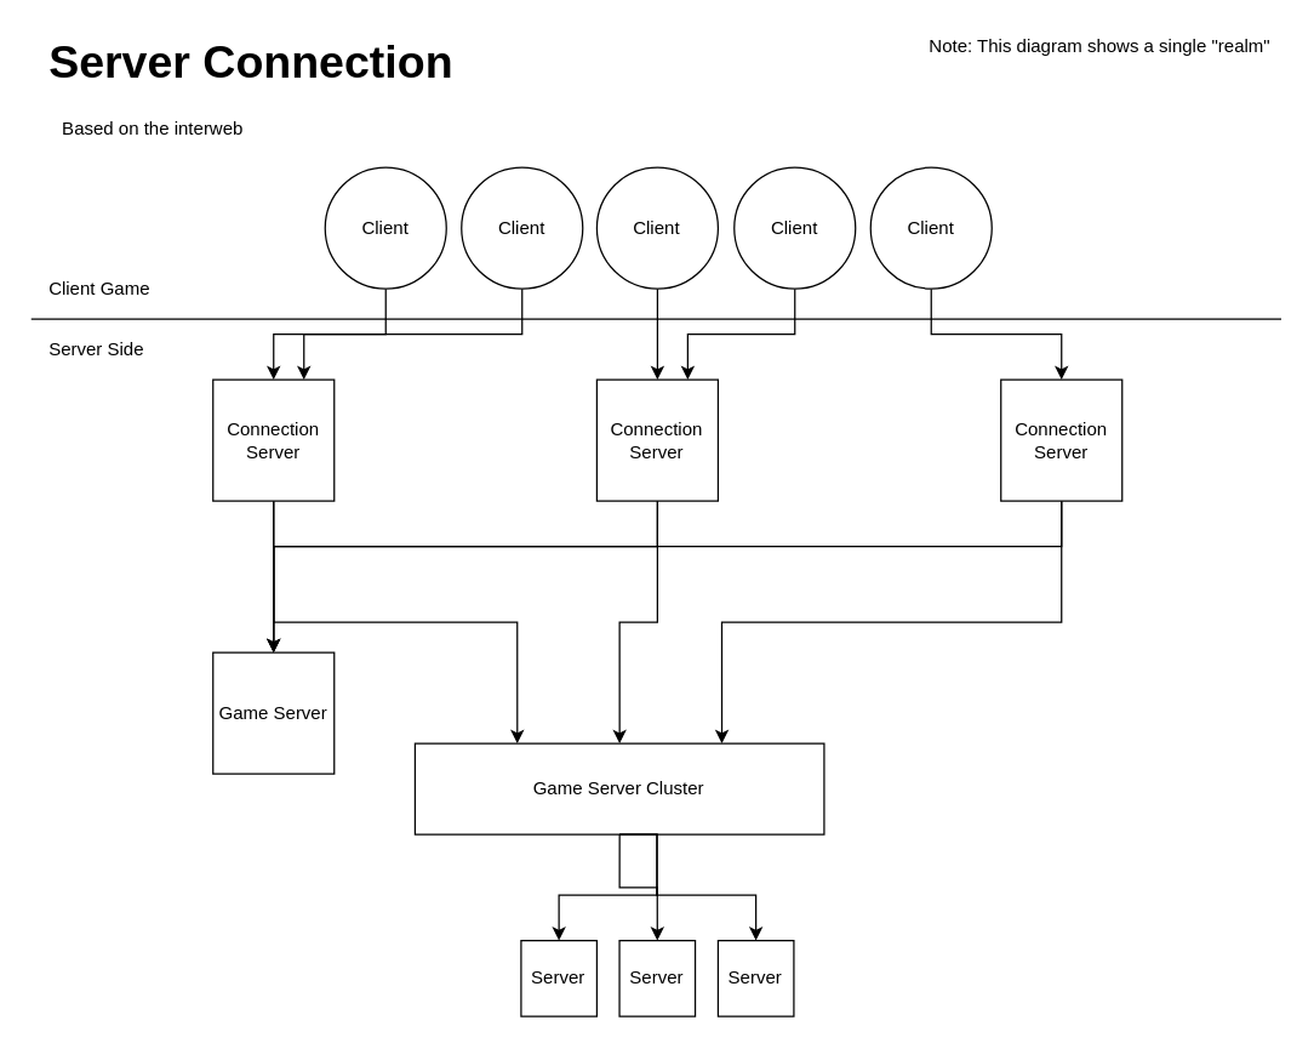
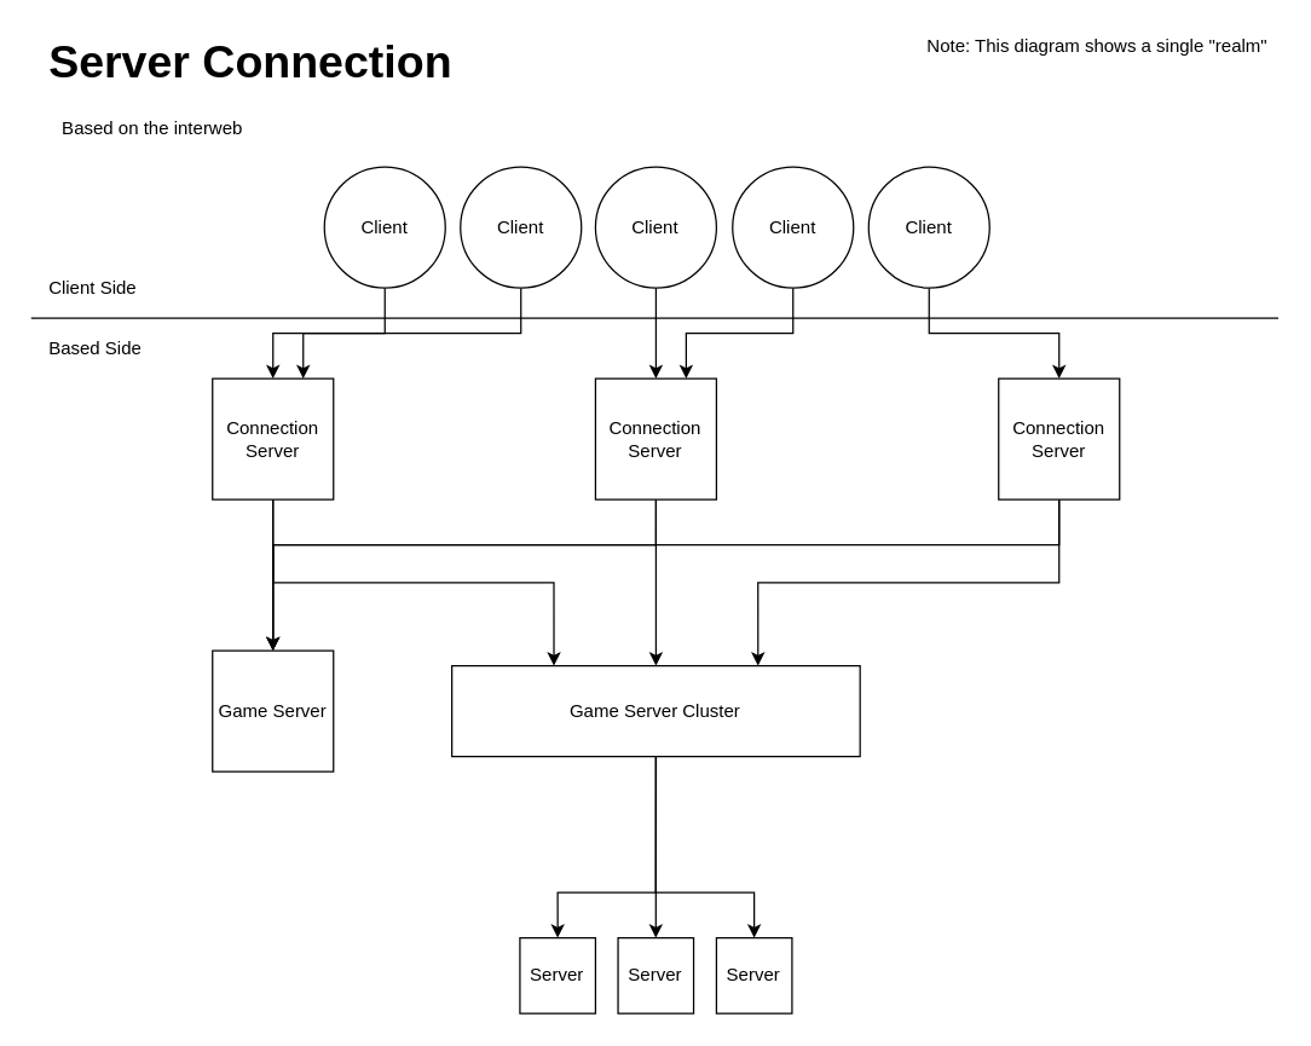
  <mxCell id="0" />
  <mxCell id="1" parent="0" />
  <mxCell id="2" value="Server Connection" style="text;html=1;align=left;verticalAlign=middle;resizable=0;points=[];;autosize=1;fontStyle=1;fontSize=30;" vertex="1" parent="1"><mxGeometry x="30" y="20" width="290" height="40" as="geometry" /></mxCell>
  <mxCell id="3" value="Based on the interweb" style="text;html=1;align=center;verticalAlign=middle;resizable=0;points=[];;autosize=1;" vertex="1" parent="1"><mxGeometry x="35" y="75" width="130" height="20" as="geometry" /></mxCell>
  <mxCell id="4" style="edgeStyle=orthogonalEdgeStyle;rounded=0;orthogonalLoop=1;jettySize=auto;html=1;exitX=0.5;exitY=1;exitDx=0;exitDy=0;entryX=0.5;entryY=0;entryDx=0;entryDy=0;" edge="1" parent="1" source="5" target="17"><mxGeometry relative="1" as="geometry" /></mxCell>
  <mxCell id="5" value="Client" style="ellipse;whiteSpace=wrap;html=1;aspect=fixed;" vertex="1" parent="1"><mxGeometry x="214" y="110" width="80" height="80" as="geometry" /></mxCell>
  <mxCell id="6" style="edgeStyle=orthogonalEdgeStyle;rounded=0;orthogonalLoop=1;jettySize=auto;html=1;exitX=0.5;exitY=1;exitDx=0;exitDy=0;entryX=0.5;entryY=0;entryDx=0;entryDy=0;" edge="1" parent="1" source="7" target="23"><mxGeometry relative="1" as="geometry" /></mxCell>
  <mxCell id="7" value="Client" style="ellipse;whiteSpace=wrap;html=1;aspect=fixed;" vertex="1" parent="1"><mxGeometry x="574" y="110" width="80" height="80" as="geometry" /></mxCell>
  <mxCell id="8" style="edgeStyle=orthogonalEdgeStyle;rounded=0;orthogonalLoop=1;jettySize=auto;html=1;exitX=0.5;exitY=1;exitDx=0;exitDy=0;entryX=0.75;entryY=0;entryDx=0;entryDy=0;" edge="1" parent="1" source="9" target="20"><mxGeometry relative="1" as="geometry" /></mxCell>
  <mxCell id="9" value="Client" style="ellipse;whiteSpace=wrap;html=1;aspect=fixed;" vertex="1" parent="1"><mxGeometry x="484" y="110" width="80" height="80" as="geometry" /></mxCell>
  <mxCell id="10" style="edgeStyle=orthogonalEdgeStyle;rounded=0;orthogonalLoop=1;jettySize=auto;html=1;exitX=0.5;exitY=1;exitDx=0;exitDy=0;entryX=0.5;entryY=0;entryDx=0;entryDy=0;" edge="1" parent="1" source="11" target="20"><mxGeometry relative="1" as="geometry" /></mxCell>
  <mxCell id="11" value="Client" style="ellipse;whiteSpace=wrap;html=1;aspect=fixed;" vertex="1" parent="1"><mxGeometry x="393.33" y="110" width="80" height="80" as="geometry" /></mxCell>
  <mxCell id="12" style="edgeStyle=orthogonalEdgeStyle;rounded=0;orthogonalLoop=1;jettySize=auto;html=1;exitX=0.5;exitY=1;exitDx=0;exitDy=0;entryX=0.75;entryY=0;entryDx=0;entryDy=0;" edge="1" parent="1" source="13" target="17"><mxGeometry relative="1" as="geometry" /></mxCell>
  <mxCell id="13" value="Client" style="ellipse;whiteSpace=wrap;html=1;aspect=fixed;" vertex="1" parent="1"><mxGeometry x="304" y="110" width="80" height="80" as="geometry" /></mxCell>
  <mxCell id="14" value="" style="endArrow=none;html=1;" edge="1" parent="1"><mxGeometry width="50" height="50" relative="1" as="geometry"><mxPoint y="210" as="sourcePoint" x="20" /><mxPoint x="845" y="210" as="targetPoint" /></mxGeometry></mxCell>
  <mxCell id="15" style="edgeStyle=orthogonalEdgeStyle;rounded=0;orthogonalLoop=1;jettySize=auto;html=1;exitX=0.5;exitY=1;exitDx=0;exitDy=0;entryX=0.25;entryY=0;entryDx=0;entryDy=0;" edge="1" parent="1" source="17" target="28"><mxGeometry relative="1" as="geometry" /></mxCell>
  <mxCell id="16" style="edgeStyle=orthogonalEdgeStyle;rounded=0;orthogonalLoop=1;jettySize=auto;html=1;exitX=0.5;exitY=1;exitDx=0;exitDy=0;entryX=0.5;entryY=0;entryDx=0;entryDy=0;" edge="1" parent="1" source="17" target="34"><mxGeometry relative="1" as="geometry" /></mxCell>
  <mxCell id="17" value="Connection Server" style="whiteSpace=wrap;html=1;aspect=fixed;" vertex="1" parent="1"><mxGeometry x="140" y="250" width="80" height="80" as="geometry" /></mxCell>
  <mxCell id="18" style="edgeStyle=orthogonalEdgeStyle;rounded=0;orthogonalLoop=1;jettySize=auto;html=1;exitX=0.5;exitY=1;exitDx=0;exitDy=0;entryX=0.5;entryY=0;entryDx=0;entryDy=0;" edge="1" parent="1" source="20" target="28"><mxGeometry relative="1" as="geometry" /></mxCell>
  <mxCell id="19" style="edgeStyle=orthogonalEdgeStyle;rounded=0;orthogonalLoop=1;jettySize=auto;html=1;exitX=0.5;exitY=1;exitDx=0;exitDy=0;entryX=0.5;entryY=0;entryDx=0;entryDy=0;" edge="1" parent="1" source="20" target="34"><mxGeometry relative="1" as="geometry"><Array as="points"><mxPoint x="433" y="360" /><mxPoint x="180" y="360" /></Array></mxGeometry></mxCell>
  <mxCell id="20" value="Connection Server" style="whiteSpace=wrap;html=1;aspect=fixed;gradientColor=none;" vertex="1" parent="1"><mxGeometry x="393.33" y="250" width="80" height="80" as="geometry" /></mxCell>
  <mxCell id="21" style="edgeStyle=orthogonalEdgeStyle;rounded=0;orthogonalLoop=1;jettySize=auto;html=1;exitX=0.5;exitY=1;exitDx=0;exitDy=0;entryX=0.75;entryY=0;entryDx=0;entryDy=0;" edge="1" parent="1" source="23" target="28"><mxGeometry relative="1" as="geometry" /></mxCell>
  <mxCell id="22" style="edgeStyle=orthogonalEdgeStyle;rounded=0;orthogonalLoop=1;jettySize=auto;html=1;exitX=0.5;exitY=1;exitDx=0;exitDy=0;entryX=0.5;entryY=0;entryDx=0;entryDy=0;" edge="1" parent="1" source="23" target="34"><mxGeometry relative="1" as="geometry"><Array as="points"><mxPoint x="700" y="360" /><mxPoint x="180" y="360" /></Array></mxGeometry></mxCell>
  <mxCell id="23" value="Connection Server" style="whiteSpace=wrap;html=1;aspect=fixed;" vertex="1" parent="1"><mxGeometry x="660" y="250" width="80" height="80" as="geometry" /></mxCell>
  <mxCell id="24" value="Note: This diagram shows a single &quot;realm&quot;" style="text;html=1;align=right;verticalAlign=middle;whiteSpace=wrap;rounded=0;textDirection=ltr;fillColor=none;" vertex="1" parent="1"><mxGeometry x="600" y="20" width="240" height="20" as="geometry" /></mxCell>
  <mxCell id="25" style="edgeStyle=orthogonalEdgeStyle;rounded=0;orthogonalLoop=1;jettySize=auto;html=1;exitX=0.5;exitY=1;exitDx=0;exitDy=0;entryX=0.5;entryY=0;entryDx=0;entryDy=0;" edge="1" parent="1" source="28" target="31"><mxGeometry relative="1" as="geometry"><Array as="points"><mxPoint x="433" y="590" /><mxPoint x="368" y="590" /></Array></mxGeometry></mxCell>
  <mxCell id="26" style="edgeStyle=orthogonalEdgeStyle;rounded=0;orthogonalLoop=1;jettySize=auto;html=1;exitX=0.5;exitY=1;exitDx=0;exitDy=0;entryX=0.5;entryY=0;entryDx=0;entryDy=0;" edge="1" parent="1" source="28" target="32"><mxGeometry relative="1" as="geometry" /></mxCell>
  <mxCell id="27" style="edgeStyle=orthogonalEdgeStyle;rounded=0;orthogonalLoop=1;jettySize=auto;html=1;exitX=0.5;exitY=1;exitDx=0;exitDy=0;entryX=0.5;entryY=0;entryDx=0;entryDy=0;" edge="1" parent="1" source="28" target="33"><mxGeometry relative="1" as="geometry"><Array as="points"><mxPoint x="433" y="590" /><mxPoint x="499" y="590" /></Array></mxGeometry></mxCell>
- <mxCell id="28" value="Game Server Cluster" style="rounded=0;whiteSpace=wrap;html=1;fillColor=none;align=center;" vertex="1" parent="1"><mxGeometry x="273.33" y="490" width="270" height="60" as="geometry" /></mxCell>
- <mxCell id="29" value="Client Game" style="text;html=1;strokeColor=none;fillColor=none;align=left;verticalAlign=middle;whiteSpace=wrap;rounded=0;" vertex="1" parent="1"><mxGeometry x="30" y="180" width="80" height="20" as="geometry" /></mxCell>
- <mxCell id="30" value="Server Side" style="text;html=1;strokeColor=none;fillColor=none;align=left;verticalAlign=middle;whiteSpace=wrap;rounded=0;" vertex="1" parent="1"><mxGeometry x="30" y="220" width="80" height="20" as="geometry" /></mxCell>
+ <mxCell id="28" value="Game Server Cluster" style="rounded=0;whiteSpace=wrap;html=1;fillColor=none;align=center;" vertex="1" parent="1"><mxGeometry x="298.33" y="440" width="270" height="60" as="geometry" /></mxCell>
+ <mxCell id="29" value="Client Side" style="text;html=1;strokeColor=none;fillColor=none;align=left;verticalAlign=middle;whiteSpace=wrap;rounded=0;" vertex="1" parent="1"><mxGeometry x="30" y="180" width="80" height="20" as="geometry" /></mxCell>
+ <mxCell id="30" value="Based Side" style="text;html=1;strokeColor=none;fillColor=none;align=left;verticalAlign=middle;whiteSpace=wrap;rounded=0;" vertex="1" parent="1"><mxGeometry x="30" y="220" width="80" height="20" as="geometry" /></mxCell>
  <mxCell id="31" value="Server" style="whiteSpace=wrap;html=1;aspect=fixed;fillColor=none;gradientColor=none;align=center;" vertex="1" parent="1"><mxGeometry x="343.33" y="620" width="50" height="50" as="geometry" /></mxCell>
  <mxCell id="32" value="Server" style="whiteSpace=wrap;html=1;aspect=fixed;fillColor=none;gradientColor=none;align=center;" vertex="1" parent="1"><mxGeometry x="408.24" y="620" width="50" height="50" as="geometry" /></mxCell>
  <mxCell id="33" value="Server" style="whiteSpace=wrap;html=1;aspect=fixed;fillColor=none;gradientColor=none;align=center;" vertex="1" parent="1"><mxGeometry x="473.33" y="620" width="50" height="50" as="geometry" /></mxCell>
  <mxCell id="34" value="Game Server" style="whiteSpace=wrap;html=1;aspect=fixed;fillColor=none;gradientColor=none;align=center;" vertex="1" parent="1"><mxGeometry x="140" y="430" width="80" height="80" as="geometry" /></mxCell>
